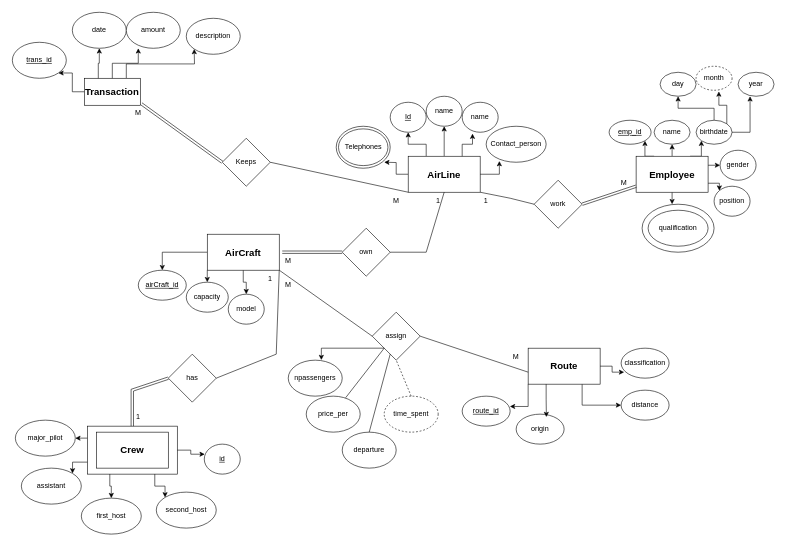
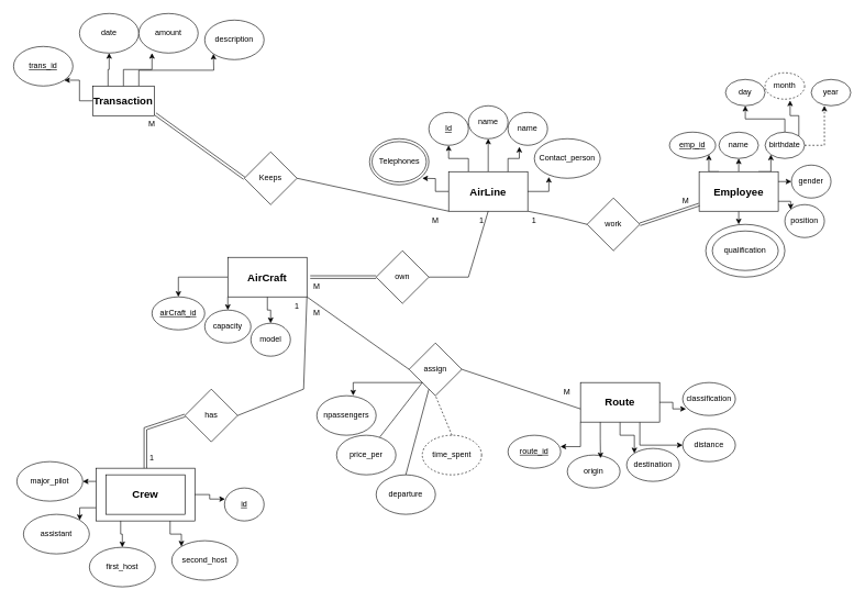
  <mxCell id="0" />
  <mxCell id="1" parent="0" />
  <mxCell id="2" value="" style="group" parent="1" vertex="1" connectable="0"><mxGeometry x="145" y="710" width="150" height="80" as="geometry" /></mxCell>
  <mxCell id="3" value="" style="rounded=0;whiteSpace=wrap;html=1;" parent="2" vertex="1"><mxGeometry width="150" height="80" as="geometry" /></mxCell>
  <mxCell id="4" value="&lt;b style=&quot;font-size: 16px;&quot;&gt;Crew&lt;/b&gt;" style="rounded=0;whiteSpace=wrap;html=1;" parent="2" vertex="1"><mxGeometry x="15" y="10" width="120" height="60" as="geometry" /></mxCell>
  <mxCell id="5" value="has" style="rhombus;whiteSpace=wrap;html=1;" parent="1" vertex="1"><mxGeometry x="280" y="590" width="80" height="80" as="geometry" /></mxCell>
  <mxCell id="6" value="" style="endArrow=none;html=1;rounded=0;entryX=1;entryY=1;entryDx=0;entryDy=0;exitX=1;exitY=0.5;exitDx=0;exitDy=0;" parent="1" source="5" target="29" edge="1"><mxGeometry width="50" height="50" relative="1" as="geometry"><mxPoint x="520" y="590" as="sourcePoint" /><mxPoint x="570" y="540" as="targetPoint" /><Array as="points"><mxPoint x="460" y="590" /></Array></mxGeometry></mxCell>
  <mxCell id="7" value="" style="endArrow=none;html=1;rounded=0;exitX=0.5;exitY=0;exitDx=0;exitDy=0;entryX=0;entryY=0.5;entryDx=0;entryDy=0;shape=link;" parent="1" source="3" target="5" edge="1"><mxGeometry width="50" height="50" relative="1" as="geometry"><mxPoint x="470" y="720" as="sourcePoint" /><mxPoint x="520" y="670" as="targetPoint" /><Array as="points"><mxPoint x="220" y="650" /></Array></mxGeometry></mxCell>
  <mxCell id="8" value="major_pilot" style="ellipse;whiteSpace=wrap;html=1;" parent="1" vertex="1"><mxGeometry x="25" y="700" width="100" height="60" as="geometry" /></mxCell>
  <mxCell id="9" value="assistant" style="ellipse;whiteSpace=wrap;html=1;" parent="1" vertex="1"><mxGeometry x="35" y="780" width="100" height="60" as="geometry" /></mxCell>
  <mxCell id="10" value="first_host" style="ellipse;whiteSpace=wrap;html=1;" parent="1" vertex="1"><mxGeometry x="135" y="830" width="100" height="60" as="geometry" /></mxCell>
  <mxCell id="11" value="second_host" style="ellipse;whiteSpace=wrap;html=1;" parent="1" vertex="1"><mxGeometry x="260" y="820" width="100" height="60" as="geometry" /></mxCell>
  <mxCell id="12" value="" style="group" parent="1" vertex="1" connectable="0"><mxGeometry x="770" y="580" width="345" height="160" as="geometry" /></mxCell>
+ <mxCell id="13" style="edgeStyle=orthogonalEdgeStyle;rounded=0;orthogonalLoop=1;jettySize=auto;html=1;exitX=0.5;exitY=1;exitDx=0;exitDy=0;entryX=0;entryY=0;entryDx=0;entryDy=0;" parent="12" source="15" target="18" edge="1"><mxGeometry relative="1" as="geometry" /></mxCell>
  <mxCell id="14" style="edgeStyle=orthogonalEdgeStyle;rounded=0;orthogonalLoop=1;jettySize=auto;html=1;exitX=0.75;exitY=1;exitDx=0;exitDy=0;entryX=0;entryY=0.5;entryDx=0;entryDy=0;" parent="12" source="15" target="19" edge="1"><mxGeometry relative="1" as="geometry" /></mxCell>
  <mxCell id="15" value="&lt;b style=&quot;font-size: 16px;&quot;&gt;Route&lt;/b&gt;" style="rounded=0;whiteSpace=wrap;html=1;" parent="12" vertex="1"><mxGeometry x="110" width="120" height="60" as="geometry" /></mxCell>
  <mxCell id="16" value="&lt;u&gt;route_id&lt;/u&gt;" style="ellipse;whiteSpace=wrap;html=1;" parent="12" vertex="1"><mxGeometry y="80" width="80" height="50" as="geometry" /></mxCell>
  <mxCell id="17" value="origin" style="ellipse;whiteSpace=wrap;html=1;" parent="12" vertex="1"><mxGeometry x="90" y="110" width="80" height="50" as="geometry" /></mxCell>
+ <mxCell id="18" value="destination" style="ellipse;whiteSpace=wrap;html=1;" parent="12" vertex="1"><mxGeometry x="180" y="100" width="80" height="50" as="geometry" /></mxCell>
  <mxCell id="19" value="distance" style="ellipse;whiteSpace=wrap;html=1;" parent="12" vertex="1"><mxGeometry x="265" y="70" width="80" height="50" as="geometry" /></mxCell>
  <mxCell id="20" value="classification" style="ellipse;whiteSpace=wrap;html=1;" parent="12" vertex="1"><mxGeometry x="265" width="80" height="50" as="geometry" /></mxCell>
  <mxCell id="21" style="edgeStyle=orthogonalEdgeStyle;rounded=0;orthogonalLoop=1;jettySize=auto;html=1;exitX=0;exitY=1;exitDx=0;exitDy=0;entryX=0.995;entryY=0.344;entryDx=0;entryDy=0;entryPerimeter=0;" parent="12" source="15" target="16" edge="1"><mxGeometry relative="1" as="geometry" /></mxCell>
  <mxCell id="22" style="edgeStyle=orthogonalEdgeStyle;rounded=0;orthogonalLoop=1;jettySize=auto;html=1;exitX=0.25;exitY=1;exitDx=0;exitDy=0;entryX=0.63;entryY=0.096;entryDx=0;entryDy=0;entryPerimeter=0;" parent="12" source="15" target="17" edge="1"><mxGeometry relative="1" as="geometry" /></mxCell>
  <mxCell id="23" style="edgeStyle=orthogonalEdgeStyle;rounded=0;orthogonalLoop=1;jettySize=auto;html=1;exitX=1;exitY=0.5;exitDx=0;exitDy=0;entryX=0.063;entryY=0.8;entryDx=0;entryDy=0;entryPerimeter=0;" parent="12" source="15" target="20" edge="1"><mxGeometry relative="1" as="geometry" /></mxCell>
  <mxCell id="24" value="M" style="text;html=1;align=center;verticalAlign=middle;whiteSpace=wrap;rounded=0;" parent="12" vertex="1"><mxGeometry x="60" width="60" height="30" as="geometry" /></mxCell>
  <mxCell id="25" value="" style="group" parent="1" vertex="1" connectable="0"><mxGeometry x="230" y="390" width="250" height="150" as="geometry" /></mxCell>
  <mxCell id="26" style="edgeStyle=orthogonalEdgeStyle;rounded=0;orthogonalLoop=1;jettySize=auto;html=1;exitX=0;exitY=0.5;exitDx=0;exitDy=0;entryX=0.5;entryY=0;entryDx=0;entryDy=0;" parent="25" source="29" target="30" edge="1"><mxGeometry relative="1" as="geometry" /></mxCell>
  <mxCell id="27" style="edgeStyle=orthogonalEdgeStyle;rounded=0;orthogonalLoop=1;jettySize=auto;html=1;exitX=0;exitY=1;exitDx=0;exitDy=0;entryX=0.5;entryY=0;entryDx=0;entryDy=0;" parent="25" source="29" target="31" edge="1"><mxGeometry relative="1" as="geometry" /></mxCell>
  <mxCell id="28" style="edgeStyle=orthogonalEdgeStyle;rounded=0;orthogonalLoop=1;jettySize=auto;html=1;exitX=0.5;exitY=1;exitDx=0;exitDy=0;" parent="25" source="29" target="32" edge="1"><mxGeometry relative="1" as="geometry" /></mxCell>
  <mxCell id="29" value="&lt;b style=&quot;font-size: 16px;&quot;&gt;AirCraft&lt;/b&gt;" style="rounded=0;whiteSpace=wrap;html=1;" parent="25" vertex="1"><mxGeometry x="115" width="120" height="60" as="geometry" /></mxCell>
  <mxCell id="30" value="&lt;u&gt;airCraft_id&lt;/u&gt;" style="ellipse;whiteSpace=wrap;html=1;" parent="25" vertex="1"><mxGeometry y="60" width="80" height="50" as="geometry" /></mxCell>
  <mxCell id="31" value="capacity" style="ellipse;whiteSpace=wrap;html=1;" parent="25" vertex="1"><mxGeometry x="80" y="80" width="70" height="50" as="geometry" /></mxCell>
  <mxCell id="32" value="model" style="ellipse;whiteSpace=wrap;html=1;" parent="25" vertex="1"><mxGeometry x="150" y="100" width="60" height="50" as="geometry" /></mxCell>
  <mxCell id="33" value="1" style="text;html=1;align=center;verticalAlign=middle;whiteSpace=wrap;rounded=0;" parent="25" vertex="1"><mxGeometry x="190" y="60" width="60" height="30" as="geometry" /></mxCell>
  <mxCell id="34" value="" style="group" parent="1" vertex="1" connectable="0"><mxGeometry x="560" y="160" width="350" height="160" as="geometry" /></mxCell>
  <mxCell id="35" style="edgeStyle=orthogonalEdgeStyle;rounded=0;orthogonalLoop=1;jettySize=auto;html=1;exitX=0.25;exitY=0;exitDx=0;exitDy=0;entryX=0.5;entryY=1;entryDx=0;entryDy=0;" parent="34" source="38" target="39" edge="1"><mxGeometry relative="1" as="geometry" /></mxCell>
  <mxCell id="36" style="edgeStyle=orthogonalEdgeStyle;rounded=0;orthogonalLoop=1;jettySize=auto;html=1;exitX=0.5;exitY=0;exitDx=0;exitDy=0;entryX=0.5;entryY=1;entryDx=0;entryDy=0;" parent="34" source="38" target="40" edge="1"><mxGeometry relative="1" as="geometry" /></mxCell>
  <mxCell id="37" style="edgeStyle=orthogonalEdgeStyle;rounded=0;orthogonalLoop=1;jettySize=auto;html=1;exitX=0;exitY=0.5;exitDx=0;exitDy=0;" parent="34" source="38" edge="1"><mxGeometry relative="1" as="geometry"><mxPoint x="80" y="110" as="targetPoint" /></mxGeometry></mxCell>
  <mxCell id="38" value="&lt;font style=&quot;font-size: 16px;&quot;&gt;&lt;b&gt;AirLine&lt;/b&gt;&lt;/font&gt;" style="rounded=0;whiteSpace=wrap;html=1;" parent="34" vertex="1"><mxGeometry x="120" y="100" width="120" height="60" as="geometry" /></mxCell>
  <mxCell id="39" value="&lt;u&gt;Id&lt;/u&gt;" style="ellipse;whiteSpace=wrap;html=1;" parent="34" vertex="1"><mxGeometry x="90" y="10" width="60" height="50" as="geometry" /></mxCell>
  <mxCell id="40" value="name" style="ellipse;whiteSpace=wrap;html=1;" parent="34" vertex="1"><mxGeometry x="150" width="60" height="50" as="geometry" /></mxCell>
  <mxCell id="41" value="name" style="ellipse;whiteSpace=wrap;html=1;" parent="34" vertex="1"><mxGeometry x="210" y="10" width="60" height="50" as="geometry" /></mxCell>
  <mxCell id="42" style="edgeStyle=orthogonalEdgeStyle;rounded=0;orthogonalLoop=1;jettySize=auto;html=1;exitX=0.75;exitY=0;exitDx=0;exitDy=0;entryX=0.287;entryY=1.048;entryDx=0;entryDy=0;entryPerimeter=0;" parent="34" source="38" target="41" edge="1"><mxGeometry relative="1" as="geometry" /></mxCell>
  <mxCell id="43" value="Contact_person" style="ellipse;whiteSpace=wrap;html=1;" parent="34" vertex="1"><mxGeometry x="250" y="50" width="100" height="60" as="geometry" /></mxCell>
  <mxCell id="44" style="edgeStyle=orthogonalEdgeStyle;rounded=0;orthogonalLoop=1;jettySize=auto;html=1;exitX=1;exitY=0.5;exitDx=0;exitDy=0;entryX=0.22;entryY=0.967;entryDx=0;entryDy=0;entryPerimeter=0;" parent="34" source="38" target="43" edge="1"><mxGeometry relative="1" as="geometry" /></mxCell>
  <mxCell id="45" value="" style="group" parent="34" vertex="1" connectable="0"><mxGeometry y="50" width="90" height="70" as="geometry" /></mxCell>
  <mxCell id="46" value="" style="ellipse;whiteSpace=wrap;html=1;" parent="45" vertex="1"><mxGeometry width="90" height="70" as="geometry" /></mxCell>
  <mxCell id="47" value="Telephones" style="ellipse;whiteSpace=wrap;html=1;" parent="45" vertex="1"><mxGeometry x="3.75" y="4.375" width="82.5" height="61.25" as="geometry" /></mxCell>
  <mxCell id="48" value="" style="group" parent="1" vertex="1" connectable="0"><mxGeometry x="1015" y="110" width="275" height="310" as="geometry" /></mxCell>
  <mxCell id="49" style="edgeStyle=orthogonalEdgeStyle;rounded=0;orthogonalLoop=1;jettySize=auto;html=1;exitX=1;exitY=0.25;exitDx=0;exitDy=0;entryX=0;entryY=0.5;entryDx=0;entryDy=0;" parent="48" source="55" target="65" edge="1"><mxGeometry relative="1" as="geometry" /></mxCell>
  <mxCell id="50" style="edgeStyle=orthogonalEdgeStyle;rounded=0;orthogonalLoop=1;jettySize=auto;html=1;exitX=0.75;exitY=0;exitDx=0;exitDy=0;entryX=0;entryY=1;entryDx=0;entryDy=0;" parent="48" source="55" target="59" edge="1"><mxGeometry relative="1" as="geometry" /></mxCell>
  <mxCell id="51" style="edgeStyle=orthogonalEdgeStyle;rounded=0;orthogonalLoop=1;jettySize=auto;html=1;exitX=0.5;exitY=0;exitDx=0;exitDy=0;entryX=0.5;entryY=1;entryDx=0;entryDy=0;" parent="48" source="55" target="57" edge="1"><mxGeometry relative="1" as="geometry" /></mxCell>
  <mxCell id="52" style="edgeStyle=orthogonalEdgeStyle;rounded=0;orthogonalLoop=1;jettySize=auto;html=1;exitX=0.25;exitY=0;exitDx=0;exitDy=0;entryX=1;entryY=1;entryDx=0;entryDy=0;" parent="48" source="55" target="56" edge="1"><mxGeometry relative="1" as="geometry" /></mxCell>
  <mxCell id="53" style="edgeStyle=orthogonalEdgeStyle;rounded=0;orthogonalLoop=1;jettySize=auto;html=1;exitX=1;exitY=0.75;exitDx=0;exitDy=0;entryX=0;entryY=0;entryDx=0;entryDy=0;" parent="48" source="55" target="66" edge="1"><mxGeometry relative="1" as="geometry" /></mxCell>
  <mxCell id="54" style="edgeStyle=orthogonalEdgeStyle;rounded=0;orthogonalLoop=1;jettySize=auto;html=1;exitX=0.5;exitY=1;exitDx=0;exitDy=0;" parent="48" source="55" edge="1"><mxGeometry relative="1" as="geometry"><mxPoint x="105" y="230" as="targetPoint" /></mxGeometry></mxCell>
  <mxCell id="55" value="&lt;b style=&quot;font-size: 16px;&quot;&gt;Employee&lt;/b&gt;" style="rounded=0;whiteSpace=wrap;html=1;" parent="48" vertex="1"><mxGeometry x="45" y="150" width="120" height="60" as="geometry" /></mxCell>
  <mxCell id="56" value="&lt;u&gt;emp_id&lt;/u&gt;" style="ellipse;whiteSpace=wrap;html=1;" parent="48" vertex="1"><mxGeometry y="90" width="70" height="40" as="geometry" /></mxCell>
  <mxCell id="57" value="name" style="ellipse;whiteSpace=wrap;html=1;" parent="48" vertex="1"><mxGeometry x="75" y="90" width="60" height="40" as="geometry" /></mxCell>
  <mxCell id="58" style="edgeStyle=orthogonalEdgeStyle;rounded=0;orthogonalLoop=1;jettySize=auto;html=1;exitX=0.5;exitY=0;exitDx=0;exitDy=0;" parent="48" source="59" target="60" edge="1"><mxGeometry relative="1" as="geometry" /></mxCell>
  <mxCell id="59" value="birthdate" style="ellipse;whiteSpace=wrap;html=1;" parent="48" vertex="1"><mxGeometry x="145" y="90" width="60" height="40" as="geometry" /></mxCell>
  <mxCell id="60" value="day" style="ellipse;whiteSpace=wrap;html=1;" parent="48" vertex="1"><mxGeometry x="85" y="10" width="60" height="40" as="geometry" /></mxCell>
  <mxCell id="61" value="month" style="ellipse;whiteSpace=wrap;html=1;dashed=1;" parent="48" vertex="1"><mxGeometry x="145" width="60" height="40" as="geometry" /></mxCell>
  <mxCell id="62" value="year" style="ellipse;whiteSpace=wrap;html=1;" parent="48" vertex="1"><mxGeometry x="215" y="10" width="60" height="40" as="geometry" /></mxCell>
  <mxCell id="63" style="edgeStyle=orthogonalEdgeStyle;rounded=0;orthogonalLoop=1;jettySize=auto;html=1;exitX=1;exitY=0;exitDx=0;exitDy=0;entryX=0.633;entryY=1.05;entryDx=0;entryDy=0;entryPerimeter=0;" parent="48" source="59" target="61" edge="1"><mxGeometry relative="1" as="geometry" /></mxCell>
- <mxCell id="64" style="edgeStyle=orthogonalEdgeStyle;rounded=0;orthogonalLoop=1;jettySize=auto;html=1;exitX=1;exitY=0.5;exitDx=0;exitDy=0;entryX=0.333;entryY=1;entryDx=0;entryDy=0;entryPerimeter=0;" parent="48" source="59" target="62" edge="1"><mxGeometry relative="1" as="geometry" /></mxCell>
+ <mxCell id="64" style="edgeStyle=orthogonalEdgeStyle;rounded=0;orthogonalLoop=1;jettySize=auto;html=1;exitX=1;exitY=0.5;exitDx=0;exitDy=0;entryX=0.333;entryY=1;entryDx=0;entryDy=0;entryPerimeter=0;dashed=1;" parent="48" source="59" target="62" edge="1"><mxGeometry relative="1" as="geometry" /></mxCell>
  <mxCell id="65" value="gender" style="ellipse;whiteSpace=wrap;html=1;" parent="48" vertex="1"><mxGeometry x="185" y="140" width="60" height="50" as="geometry" /></mxCell>
  <mxCell id="66" value="position" style="ellipse;whiteSpace=wrap;html=1;" parent="48" vertex="1"><mxGeometry x="175" y="200" width="60" height="50" as="geometry" /></mxCell>
  <mxCell id="67" value="" style="group" parent="48" vertex="1" connectable="0"><mxGeometry x="55" y="230" width="120" height="80" as="geometry" /></mxCell>
  <mxCell id="68" value="" style="ellipse;whiteSpace=wrap;html=1;" parent="67" vertex="1"><mxGeometry width="120" height="80" as="geometry" /></mxCell>
  <mxCell id="69" value="qualification" style="ellipse;whiteSpace=wrap;html=1;" parent="67" vertex="1"><mxGeometry x="10" y="10" width="100" height="60" as="geometry" /></mxCell>
  <mxCell id="70" value="" style="endArrow=none;html=1;rounded=0;exitX=1;exitY=0.5;exitDx=0;exitDy=0;shape=link;" parent="48" source="76" edge="1"><mxGeometry width="50" height="50" relative="1" as="geometry"><mxPoint x="-35" y="200" as="sourcePoint" /><mxPoint x="45" y="200" as="targetPoint" /></mxGeometry></mxCell>
  <mxCell id="71" value="M" style="text;html=1;align=center;verticalAlign=middle;whiteSpace=wrap;rounded=0;" parent="48" vertex="1"><mxGeometry x="-5" y="180" width="60" height="30" as="geometry" /></mxCell>
  <mxCell id="72" style="edgeStyle=orthogonalEdgeStyle;rounded=0;orthogonalLoop=1;jettySize=auto;html=1;exitX=0;exitY=0.25;exitDx=0;exitDy=0;entryX=1;entryY=0.5;entryDx=0;entryDy=0;" parent="1" source="3" target="8" edge="1"><mxGeometry relative="1" as="geometry" /></mxCell>
  <mxCell id="73" style="edgeStyle=orthogonalEdgeStyle;rounded=0;orthogonalLoop=1;jettySize=auto;html=1;exitX=0;exitY=0.75;exitDx=0;exitDy=0;entryX=1;entryY=0;entryDx=0;entryDy=0;" parent="1" source="3" target="9" edge="1"><mxGeometry relative="1" as="geometry" /></mxCell>
  <mxCell id="74" style="edgeStyle=orthogonalEdgeStyle;rounded=0;orthogonalLoop=1;jettySize=auto;html=1;exitX=0.25;exitY=1;exitDx=0;exitDy=0;entryX=0.5;entryY=0;entryDx=0;entryDy=0;" parent="1" source="3" target="10" edge="1"><mxGeometry relative="1" as="geometry" /></mxCell>
  <mxCell id="75" style="edgeStyle=orthogonalEdgeStyle;rounded=0;orthogonalLoop=1;jettySize=auto;html=1;exitX=0.75;exitY=1;exitDx=0;exitDy=0;entryX=0;entryY=0;entryDx=0;entryDy=0;" parent="1" source="3" target="11" edge="1"><mxGeometry relative="1" as="geometry" /></mxCell>
  <mxCell id="76" value="work" style="rhombus;whiteSpace=wrap;html=1;" parent="1" vertex="1"><mxGeometry x="890" y="300" width="80" height="80" as="geometry" /></mxCell>
  <mxCell id="77" value="" style="endArrow=none;html=1;rounded=0;exitX=1;exitY=1;exitDx=0;exitDy=0;entryX=0;entryY=0.5;entryDx=0;entryDy=0;" parent="1" source="38" target="76" edge="1"><mxGeometry width="50" height="50" relative="1" as="geometry"><mxPoint x="810" y="350" as="sourcePoint" /><mxPoint x="860" y="300" as="targetPoint" /><Array as="points"><mxPoint x="850" y="330" /></Array></mxGeometry></mxCell>
  <mxCell id="78" value="1" style="text;html=1;align=center;verticalAlign=middle;whiteSpace=wrap;rounded=0;" parent="1" vertex="1"><mxGeometry x="780" y="320" width="60" height="30" as="geometry" /></mxCell>
  <mxCell id="79" value="own" style="rhombus;whiteSpace=wrap;html=1;" parent="1" vertex="1"><mxGeometry x="570" y="380" width="80" height="80" as="geometry" /></mxCell>
  <mxCell id="80" value="" style="endArrow=none;html=1;rounded=0;" parent="1" edge="1"><mxGeometry width="50" height="50" relative="1" as="geometry"><mxPoint x="650" y="420" as="sourcePoint" /><mxPoint x="710" y="420" as="targetPoint" /></mxGeometry></mxCell>
  <mxCell id="81" value="" style="endArrow=none;html=1;rounded=0;" parent="1" edge="1"><mxGeometry width="50" height="50" relative="1" as="geometry"><mxPoint x="710" y="420" as="sourcePoint" /><mxPoint x="740" y="320" as="targetPoint" /></mxGeometry></mxCell>
  <mxCell id="82" value="" style="endArrow=none;html=1;rounded=0;shape=link;" parent="1" edge="1"><mxGeometry width="50" height="50" relative="1" as="geometry"><mxPoint x="470" y="420" as="sourcePoint" /><mxPoint x="570" y="420" as="targetPoint" /></mxGeometry></mxCell>
  <mxCell id="83" value="M" style="text;html=1;align=center;verticalAlign=middle;whiteSpace=wrap;rounded=0;" parent="1" vertex="1"><mxGeometry x="450" y="420" width="60" height="30" as="geometry" /></mxCell>
  <mxCell id="84" value="1" style="text;html=1;align=center;verticalAlign=middle;whiteSpace=wrap;rounded=0;" parent="1" vertex="1"><mxGeometry x="700" y="320" width="60" height="30" as="geometry" /></mxCell>
  <mxCell id="85" value="assign" style="rhombus;whiteSpace=wrap;html=1;" parent="1" vertex="1"><mxGeometry x="620" y="520" width="80" height="80" as="geometry" /></mxCell>
  <mxCell id="86" value="" style="endArrow=none;html=1;rounded=0;entryX=0.25;entryY=1;entryDx=0;entryDy=0;exitX=0;exitY=0.5;exitDx=0;exitDy=0;" parent="1" source="85" target="83" edge="1"><mxGeometry width="50" height="50" relative="1" as="geometry"><mxPoint x="500" y="520" as="sourcePoint" /><mxPoint x="550" y="470" as="targetPoint" /></mxGeometry></mxCell>
  <mxCell id="87" value="" style="endArrow=none;html=1;rounded=0;" parent="1" edge="1"><mxGeometry width="50" height="50" relative="1" as="geometry"><mxPoint x="700" y="560" as="sourcePoint" /><mxPoint x="880" y="620" as="targetPoint" /></mxGeometry></mxCell>
  <mxCell id="88" value="M" style="text;html=1;align=center;verticalAlign=middle;whiteSpace=wrap;rounded=0;" parent="1" vertex="1"><mxGeometry x="450" y="460" width="60" height="30" as="geometry" /></mxCell>
  <mxCell id="89" value="1" style="text;html=1;align=center;verticalAlign=middle;whiteSpace=wrap;rounded=0;" parent="1" vertex="1"><mxGeometry x="200" y="680" width="60" height="30" as="geometry" /></mxCell>
  <mxCell id="90" value="npassengers" style="ellipse;whiteSpace=wrap;html=1;" parent="1" vertex="1"><mxGeometry x="480" y="600" width="90" height="60" as="geometry" /></mxCell>
  <mxCell id="91" value="price_per" style="ellipse;whiteSpace=wrap;html=1;" parent="1" vertex="1"><mxGeometry x="510" y="660" width="90" height="60" as="geometry" /></mxCell>
  <mxCell id="92" value="departure" style="ellipse;whiteSpace=wrap;html=1;" parent="1" vertex="1"><mxGeometry x="570" y="720" width="90" height="60" as="geometry" /></mxCell>
  <mxCell id="93" value="time_spent" style="ellipse;whiteSpace=wrap;html=1;dashed=1;" parent="1" vertex="1"><mxGeometry x="640" y="660" width="90" height="60" as="geometry" /></mxCell>
  <mxCell id="94" style="edgeStyle=orthogonalEdgeStyle;rounded=0;orthogonalLoop=1;jettySize=auto;html=1;exitX=0;exitY=1;exitDx=0;exitDy=0;entryX=0.613;entryY=-0.004;entryDx=0;entryDy=0;entryPerimeter=0;" parent="1" source="85" target="90" edge="1"><mxGeometry relative="1" as="geometry" /></mxCell>
  <mxCell id="95" value="" style="endArrow=none;html=1;rounded=0;exitX=0.73;exitY=0.044;exitDx=0;exitDy=0;exitPerimeter=0;" parent="1" source="91" edge="1"><mxGeometry width="50" height="50" relative="1" as="geometry"><mxPoint y="630" as="sourcePoint" x="590" /><mxPoint x="640" y="580" as="targetPoint" /></mxGeometry></mxCell>
  <mxCell id="96" value="" style="endArrow=none;html=1;rounded=0;exitX=0.5;exitY=0;exitDx=0;exitDy=0;" parent="1" source="92" edge="1"><mxGeometry width="50" height="50" relative="1" as="geometry"><mxPoint x="600" y="640" as="sourcePoint" /><mxPoint x="650" y="590" as="targetPoint" /></mxGeometry></mxCell>
  <mxCell id="97" value="" style="endArrow=none;html=1;rounded=0;exitX=0.5;exitY=0;exitDx=0;exitDy=0;dashed=1;" parent="1" source="93" edge="1"><mxGeometry width="50" height="50" relative="1" as="geometry"><mxPoint x="610" y="650" as="sourcePoint" /><mxPoint x="660" y="600" as="targetPoint" /></mxGeometry></mxCell>
  <mxCell id="98" value="Keeps" style="rhombus;whiteSpace=wrap;html=1;" parent="1" vertex="1"><mxGeometry x="370" y="230" width="80" height="80" as="geometry" /></mxCell>
  <mxCell id="99" value="" style="endArrow=none;html=1;rounded=0;entryX=0;entryY=1;entryDx=0;entryDy=0;" parent="1" target="38" edge="1"><mxGeometry width="50" height="50" relative="1" as="geometry"><mxPoint x="450" y="270" as="sourcePoint" /><mxPoint x="500" y="220" as="targetPoint" /></mxGeometry></mxCell>
  <mxCell id="100" value="M" style="text;html=1;align=center;verticalAlign=middle;whiteSpace=wrap;rounded=0;" parent="1" vertex="1"><mxGeometry x="630" y="320" width="60" height="30" as="geometry" /></mxCell>
  <mxCell id="101" value="M" style="text;html=1;align=center;verticalAlign=middle;whiteSpace=wrap;rounded=0;" parent="1" vertex="1"><mxGeometry x="200" y="172.5" width="60" height="30" as="geometry" /></mxCell>
  <mxCell id="102" value="" style="group" parent="1" vertex="1" connectable="0"><mxGeometry x="20" y="20" width="380" height="155" as="geometry" /></mxCell>
  <mxCell id="103" value="description" style="ellipse;whiteSpace=wrap;html=1;" parent="102" vertex="1"><mxGeometry x="290" y="10" width="90" height="60" as="geometry" /></mxCell>
  <mxCell id="104" value="&lt;u&gt;trans_id&lt;/u&gt;" style="ellipse;whiteSpace=wrap;html=1;" parent="102" vertex="1"><mxGeometry y="50" width="90" height="60" as="geometry" /></mxCell>
  <mxCell id="105" value="date" style="ellipse;whiteSpace=wrap;html=1;" parent="102" vertex="1"><mxGeometry x="100" width="90" height="60" as="geometry" /></mxCell>
  <mxCell id="106" value="amount" style="ellipse;whiteSpace=wrap;html=1;" parent="102" vertex="1"><mxGeometry x="190" width="90" height="60" as="geometry" /></mxCell>
  <mxCell id="107" style="edgeStyle=orthogonalEdgeStyle;rounded=0;orthogonalLoop=1;jettySize=auto;html=1;exitX=0.75;exitY=0;exitDx=0;exitDy=0;entryX=0;entryY=1;entryDx=0;entryDy=0;" parent="102" source="108" edge="1"><mxGeometry relative="1" as="geometry"><mxPoint x="303.18" y="61.213" as="targetPoint" /></mxGeometry></mxCell>
  <mxCell id="108" value="&lt;b style=&quot;font-size: 16px;&quot;&gt;Transaction&lt;/b&gt;" style="rounded=0;whiteSpace=wrap;html=1;" parent="102" vertex="1"><mxGeometry x="119.998" y="110" width="93.333" height="45" as="geometry" /></mxCell>
  <mxCell id="109" style="edgeStyle=orthogonalEdgeStyle;rounded=0;orthogonalLoop=1;jettySize=auto;html=1;exitX=0;exitY=0.5;exitDx=0;exitDy=0;entryX=1;entryY=1;entryDx=0;entryDy=0;" parent="102" source="108" target="104" edge="1"><mxGeometry relative="1" as="geometry" /></mxCell>
  <mxCell id="110" style="edgeStyle=orthogonalEdgeStyle;rounded=0;orthogonalLoop=1;jettySize=auto;html=1;exitX=0.25;exitY=0;exitDx=0;exitDy=0;entryX=0.5;entryY=1;entryDx=0;entryDy=0;" parent="102" source="108" target="105" edge="1"><mxGeometry relative="1" as="geometry" /></mxCell>
  <mxCell id="111" style="edgeStyle=orthogonalEdgeStyle;rounded=0;orthogonalLoop=1;jettySize=auto;html=1;exitX=0.5;exitY=0;exitDx=0;exitDy=0;entryX=0.222;entryY=1;entryDx=0;entryDy=0;entryPerimeter=0;" parent="102" source="108" target="106" edge="1"><mxGeometry relative="1" as="geometry" /></mxCell>
  <mxCell id="112" value="" style="endArrow=none;html=1;rounded=0;exitX=0;exitY=0.5;exitDx=0;exitDy=0;shape=link;" parent="1" source="98" edge="1"><mxGeometry width="50" height="50" relative="1" as="geometry"><mxPoint x="215" y="232.5" as="sourcePoint" /><mxPoint x="235" y="172.5" as="targetPoint" /></mxGeometry></mxCell>
  <mxCell id="113" value="&lt;u&gt;id&lt;/u&gt;" style="ellipse;whiteSpace=wrap;html=1;" vertex="1" parent="1"><mxGeometry x="340" y="740" width="60" height="50" as="geometry" /></mxCell>
  <mxCell id="114" style="edgeStyle=orthogonalEdgeStyle;rounded=0;orthogonalLoop=1;jettySize=auto;html=1;exitX=1;exitY=0.5;exitDx=0;exitDy=0;entryX=0.013;entryY=0.336;entryDx=0;entryDy=0;entryPerimeter=0;" edge="1" parent="1" source="3" target="113"><mxGeometry relative="1" as="geometry" /></mxCell>
